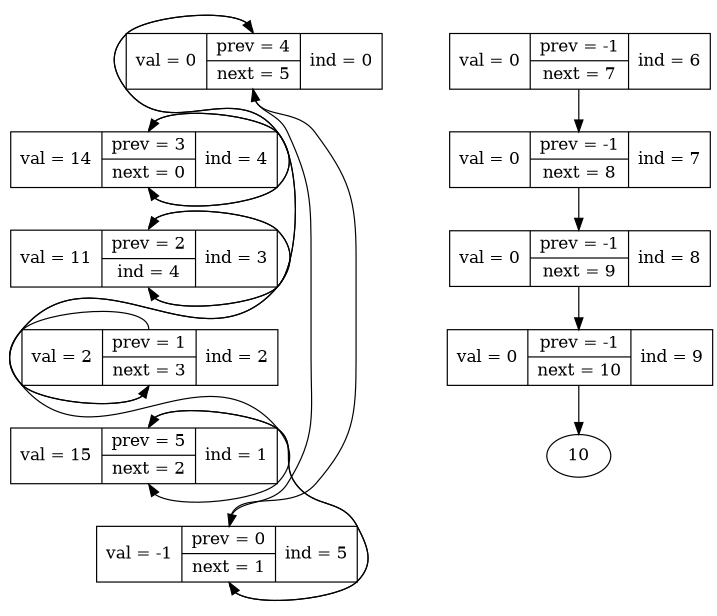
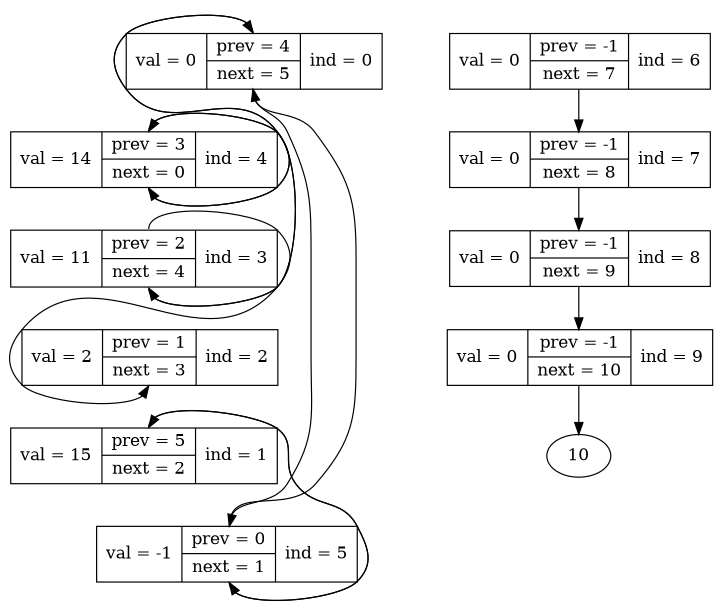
  digraph {
    node [shape=record]
    edge [headport=prev tailport=next]
    n1 [label=" val = 0 | {<prev> prev = 4 | <next> next = 5} | ind = 0"]
    n2 [label=" val = 14 | {<prev> prev = 3 | <next> next = 0} | ind = 4"]
    n3 [label=" val = -1 | {<prev> prev = 0 | <next> next = 1} | ind = 5"]
-   n4 [label=" val = 11 | {<prev> prev = 2 | <next> ind = 4} | ind = 3"]
+   n4 [label=" val = 11 | {<prev> prev = 2 | <next> next = 4} | ind = 3"]
    n5 [label=" val = 15 | {<prev> prev = 5 | <next> next = 2} | ind = 1"]
    n6 [label=" val = 2 | {<prev> prev = 1 | <next> next = 3} | ind = 2"]
    n7 [label=" val = 0 | {<prev> prev = -1 | <next> next = 7} | ind = 6"]
    n8 [label=" val = 0 | {<prev> prev = -1 | <next> next = 8} | ind = 7"]
    n9 [label=" val = 0 | {<prev> prev = -1 | <next> next = 9} | ind = 8"]
    n10 [label=" val = 0 | {<prev> prev = -1 | <next> next = 10} | ind = 9"]
    10 [shape=""]
    n1 -> n2 [headport=next tailport=prev]
    n1 -> n3
    n2 -> n1
    n2 -> n4 [headport=next tailport=prev]
    n3 -> n1 [headport=next tailport=prev]
    n3 -> n5
    n4 -> n2
    n4 -> n6 [headport=next tailport=prev]
    n5 -> n3 [headport=next tailport=prev]
-   n6 -> n4
-   n6 -> n5 [headport=next tailport=prev]
    n7 -> n8
    n8 -> n9
    n9 -> n10
    n10 -> 10
  }
